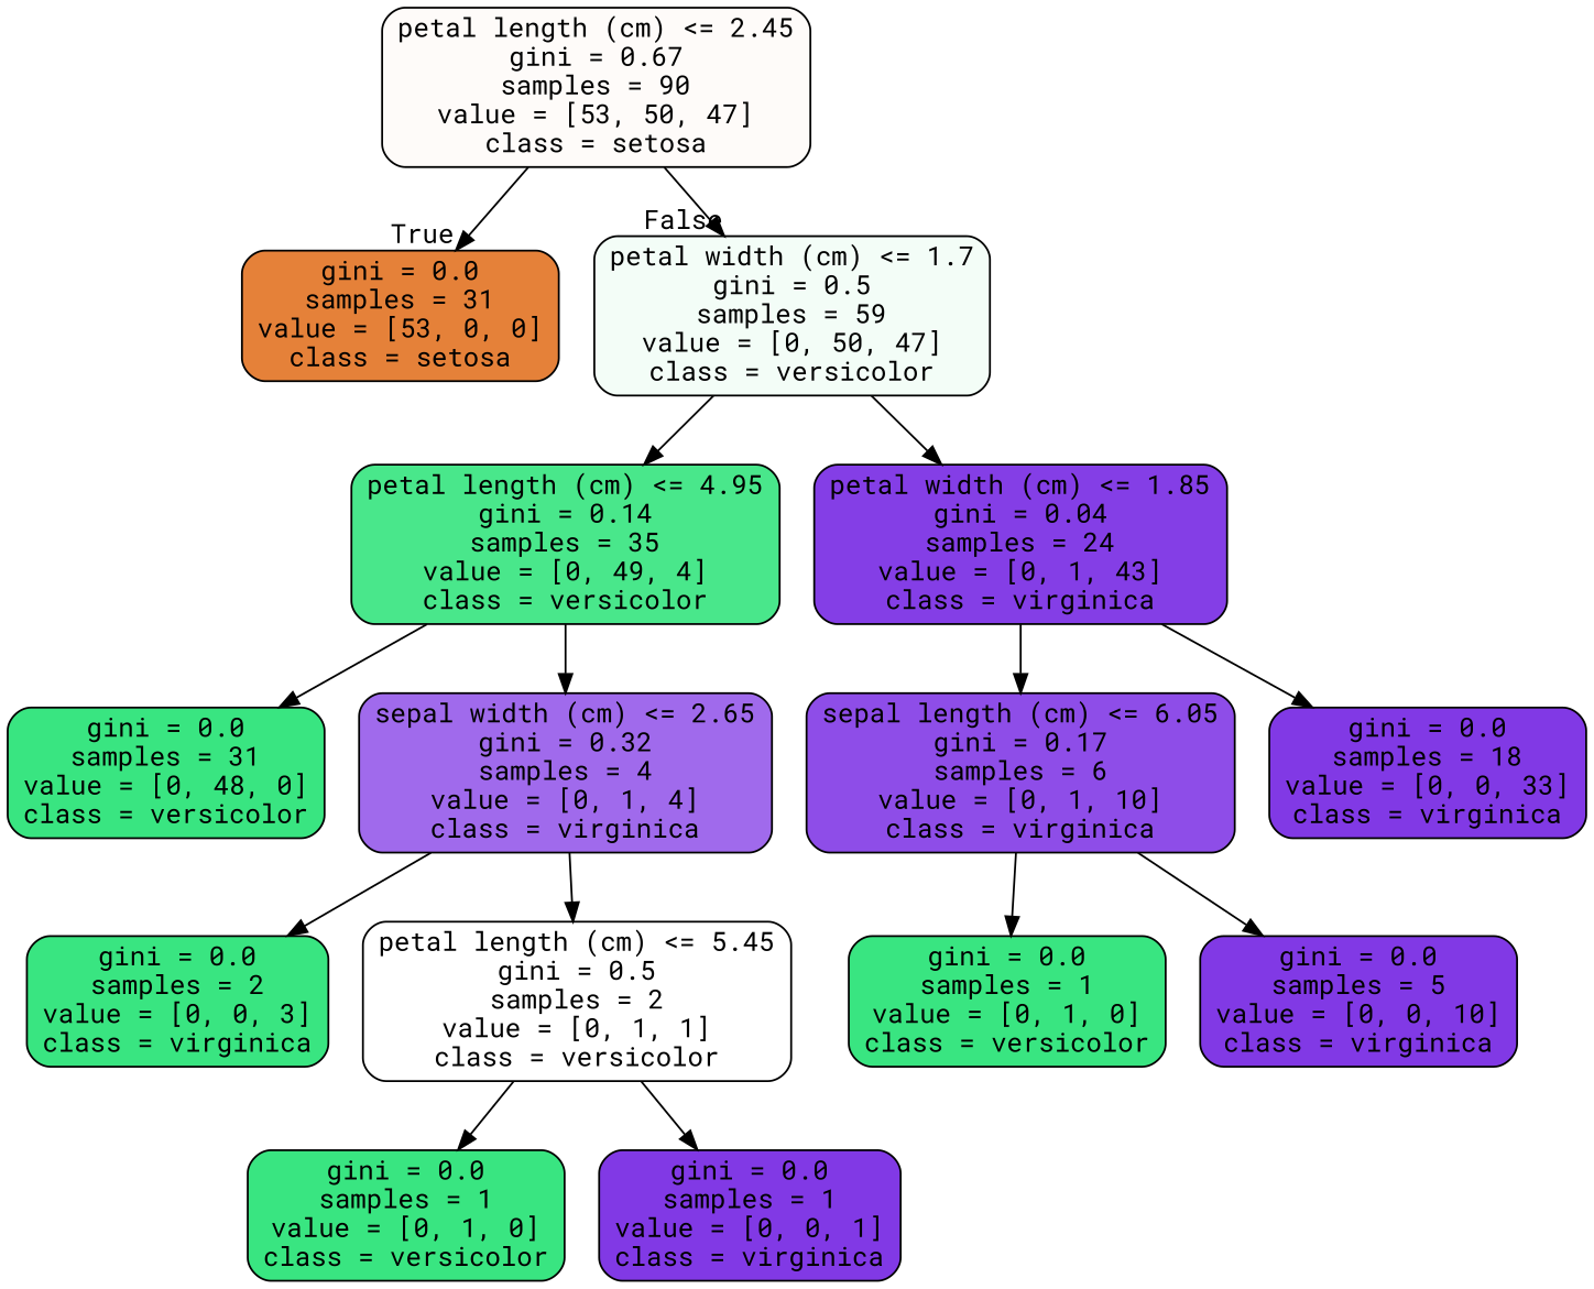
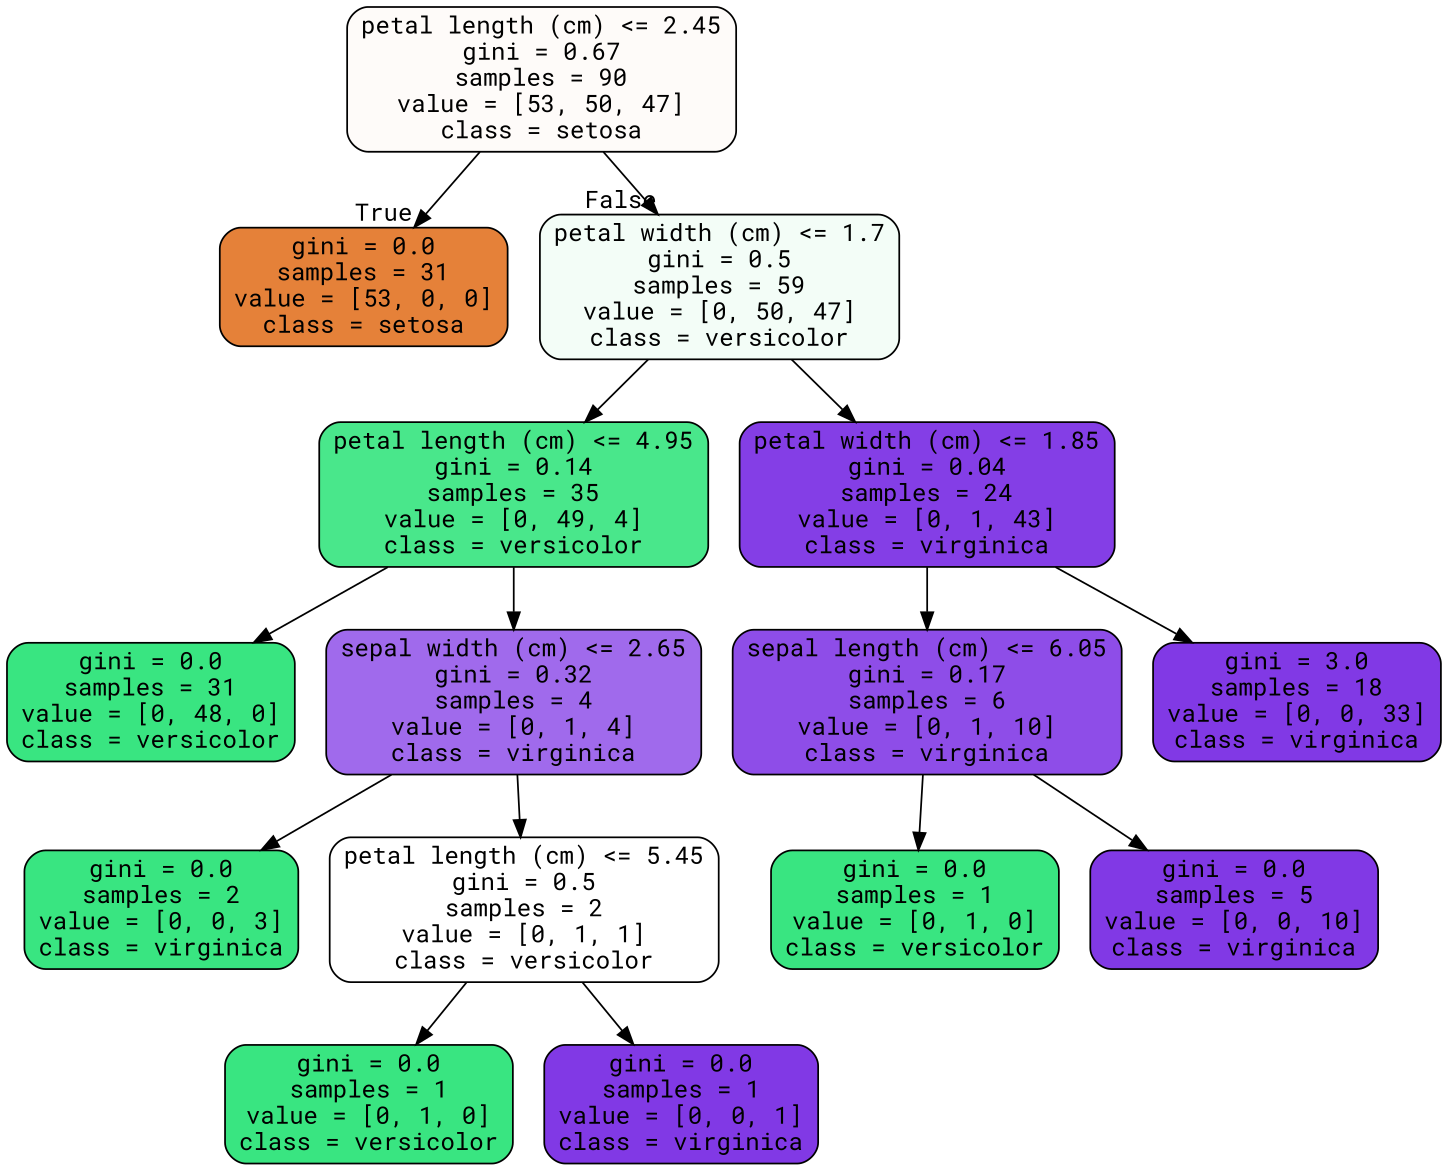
  digraph {
    fontname="Roboto Mono"
    node [color=black fillcolor="#39e581" fontname="Roboto Mono" shape=box style="filled, rounded"]
    edge [fontname="Roboto Mono"]
    n1 [fillcolor="#fefbf9" label="petal length (cm) <= 2.45\ngini = 0.67\nsamples = 90\nvalue = [53, 50, 47]\nclass = setosa"]
    n2 [fillcolor="#e58139" label="gini = 0.0\nsamples = 31\nvalue = [53, 0, 0]\nclass = setosa"]
    n3 [fillcolor="#f3fdf7" label="petal width (cm) <= 1.7\ngini = 0.5\nsamples = 59\nvalue = [0, 50, 47]\nclass = versicolor"]
    n4 [fillcolor="#49e78b" label="petal length (cm) <= 4.95\ngini = 0.14\nsamples = 35\nvalue = [0, 49, 4]\nclass = versicolor"]
    n5 [fillcolor="#843ee6" label="petal width (cm) <= 1.85\ngini = 0.04\nsamples = 24\nvalue = [0, 1, 43]\nclass = virginica"]
    n6 [label="gini = 0.0\nsamples = 31\nvalue = [0, 48, 0]\nclass = versicolor"]
    n7 [fillcolor="#a06aec" label="sepal width (cm) <= 2.65\ngini = 0.32\nsamples = 4\nvalue = [0, 1, 4]\nclass = virginica"]
    n8 [fillcolor="#8e4de8" label="sepal length (cm) <= 6.05\ngini = 0.17\nsamples = 6\nvalue = [0, 1, 10]\nclass = virginica"]
-   n9 [fillcolor="#8139e5" label="gini = 0.0\nsamples = 18\nvalue = [0, 0, 33]\nclass = virginica"]
+   n9 [fillcolor="#8139e5" label="gini = 3.0\nsamples = 18\nvalue = [0, 0, 33]\nclass = virginica"]
    n10 [label="gini = 0.0\nsamples = 2\nvalue = [0, 0, 3]\nclass = virginica"]
    n11 [fillcolor="#ffffff" label="petal length (cm) <= 5.45\ngini = 0.5\nsamples = 2\nvalue = [0, 1, 1]\nclass = versicolor"]
    n12 [label="gini = 0.0\nsamples = 1\nvalue = [0, 1, 0]\nclass = versicolor"]
    n13 [fillcolor="#8139e5" label="gini = 0.0\nsamples = 1\nvalue = [0, 0, 1]\nclass = virginica"]
    n14 [label="gini = 0.0\nsamples = 1\nvalue = [0, 1, 0]\nclass = versicolor"]
    n15 [fillcolor="#8139e5" label="gini = 0.0\nsamples = 5\nvalue = [0, 0, 10]\nclass = virginica"]
    n1 -> n2 [headlabel=True labelangle=45 labeldistance=2.5]
    n1 -> n3 [headlabel=False labelangle=-45 labeldistance=2.5]
    n3 -> n4
    n3 -> n5
    n4 -> n6
    n4 -> n7
    n5 -> n8
    n5 -> n9
    n7 -> n10
    n7 -> n11
    n8 -> n14
    n8 -> n15
    n11 -> n12
    n11 -> n13
  }
